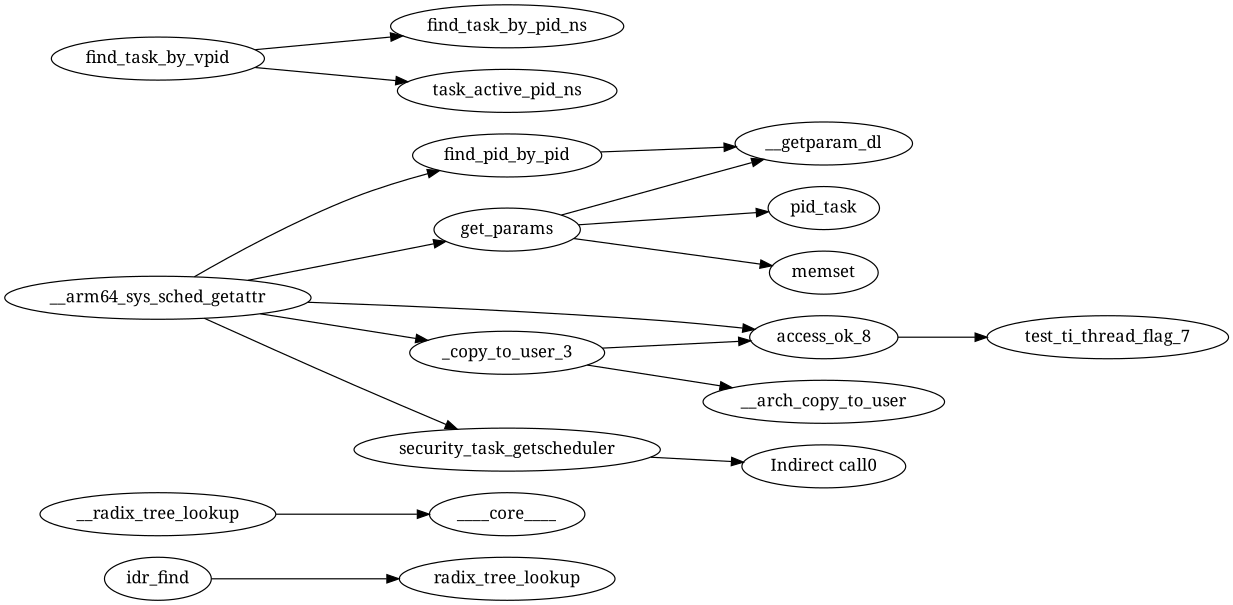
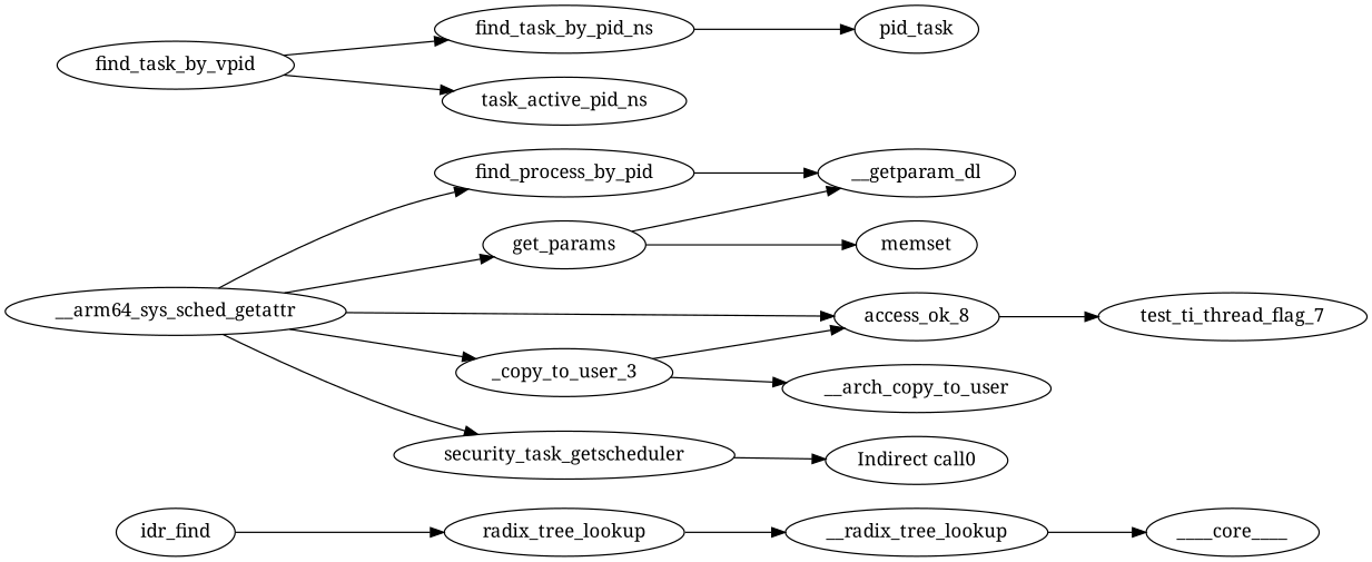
  digraph {
    fontname="Noto Serif"
    rankdir=LR
    node [color=black fontname="Noto Serif"]
    edge [color=black fontname="Noto Serif"]
    radix_tree_lookup
    __radix_tree_lookup
    ____core____ [color=kernel]
-   find_process_by_pid [label=find_pid_by_pid]
+   find_process_by_pid
    __getparam_dl
    find_task_by_vpid
    find_task_by_pid_ns
    task_active_pid_ns
    pid_task
    access_ok_8
    test_ti_thread_flag_7
    __arm64_sys_sched_getattr
    get_params
    security_task_getscheduler
    _copy_to_user_3
    memset
    "Indirect call0"
    __arch_copy_to_user
    idr_find
+   radix_tree_lookup -> __radix_tree_lookup
    __radix_tree_lookup -> ____core____
    find_process_by_pid -> __getparam_dl
    find_task_by_vpid -> find_task_by_pid_ns
    find_task_by_vpid -> task_active_pid_ns
-   get_params -> pid_task
+   find_task_by_pid_ns -> pid_task
    access_ok_8 -> test_ti_thread_flag_7
    __arm64_sys_sched_getattr -> find_process_by_pid
    __arm64_sys_sched_getattr -> access_ok_8
    __arm64_sys_sched_getattr -> get_params
    __arm64_sys_sched_getattr -> security_task_getscheduler
    __arm64_sys_sched_getattr -> _copy_to_user_3
    get_params -> __getparam_dl
    get_params -> memset
    security_task_getscheduler -> "Indirect call0"
    _copy_to_user_3 -> access_ok_8
    _copy_to_user_3 -> __arch_copy_to_user
    idr_find -> radix_tree_lookup
  }
